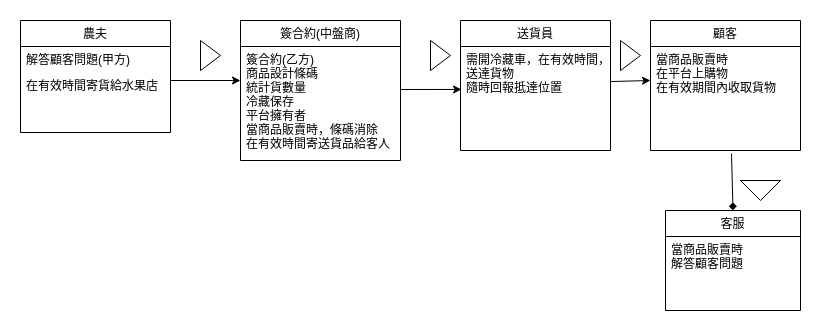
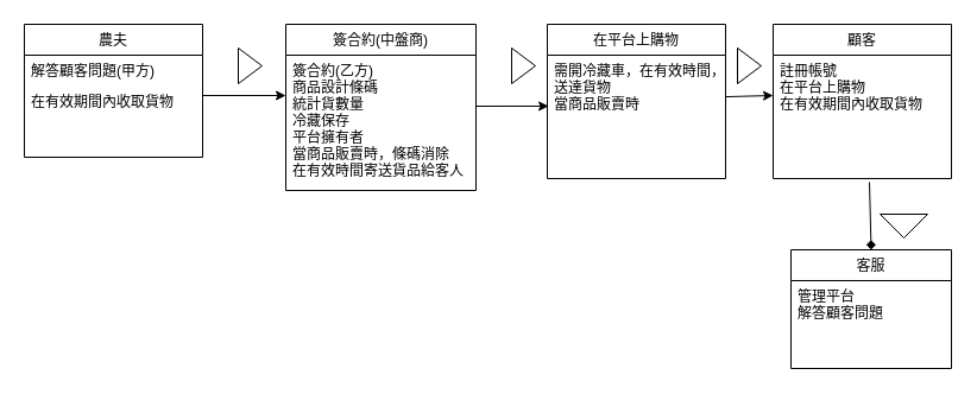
  <mxCell id="0" />
  <mxCell id="1" parent="0" />
  <mxCell id="2" value="農夫" style="swimlane;fontStyle=0;childLayout=stackLayout;horizontal=1;startSize=26;fillColor=none;horizontalStack=0;resizeParent=1;resizeParentMax=0;resizeLast=0;collapsible=1;marginBottom=0;" vertex="1" parent="1"><mxGeometry x="20" y="20" width="150" height="112" as="geometry" /></mxCell>
  <mxCell id="3" value="解答顧客問題(甲方)" style="text;strokeColor=none;fillColor=none;align=left;verticalAlign=top;spacingLeft=4;spacingRight=4;overflow=hidden;rotatable=0;points=[[0,0.5],[1,0.5]];portConstraint=eastwest;" vertex="1" parent="2"><mxGeometry y="26" width="150" height="26" as="geometry" /></mxCell>
- <mxCell id="4" value="在有效時間寄貨給水果店&#10;&#10;" style="text;strokeColor=none;fillColor=none;align=left;verticalAlign=top;spacingLeft=4;spacingRight=4;overflow=hidden;rotatable=0;points=[[0,0.5],[1,0.5]];portConstraint=eastwest;" vertex="1" parent="2"><mxGeometry y="52" width="150" height="60" as="geometry" /></mxCell>
+ <mxCell id="4" value="在有效期間內收取貨物&#10;&#10;" style="text;strokeColor=none;fillColor=none;align=left;verticalAlign=top;spacingLeft=4;spacingRight=4;overflow=hidden;rotatable=0;points=[[0,0.5],[1,0.5]];portConstraint=eastwest;" vertex="1" parent="2"><mxGeometry y="52" width="150" height="60" as="geometry" /></mxCell>
  <mxCell id="5" value="簽合約(中盤商)" style="swimlane;fontStyle=0;childLayout=stackLayout;horizontal=1;startSize=26;fillColor=none;horizontalStack=0;resizeParent=1;resizeParentMax=0;resizeLast=0;collapsible=1;marginBottom=0;" vertex="1" parent="1"><mxGeometry x="240" y="20" width="160" height="140" as="geometry" /></mxCell>
  <mxCell id="6" value="簽合約(乙方)&#10;商品設計條碼&#10;統計貨數量&#10;冷藏保存&#10;平台擁有者&#10;當商品販賣時，條碼消除&#10;在有效時間寄送貨品給客人" style="text;strokeColor=none;fillColor=none;align=left;verticalAlign=top;spacingLeft=4;spacingRight=4;overflow=hidden;rotatable=0;points=[[0,0.5],[1,0.5]];portConstraint=eastwest;" vertex="1" parent="5"><mxGeometry y="26" width="160" height="114" as="geometry" /></mxCell>
- <mxCell id="7" value="送貨員" style="swimlane;fontStyle=0;childLayout=stackLayout;horizontal=1;startSize=26;fillColor=none;horizontalStack=0;resizeParent=1;resizeParentMax=0;resizeLast=0;collapsible=1;marginBottom=0;" vertex="1" parent="1"><mxGeometry x="460" y="20" width="150" height="130" as="geometry" /></mxCell>
- <mxCell id="8" value="需開冷藏車，在有效時間，&#10;送達貨物&#10;隨時回報抵達位置" style="text;strokeColor=none;fillColor=none;align=left;verticalAlign=top;spacingLeft=4;spacingRight=4;overflow=hidden;rotatable=0;points=[[0,0.5],[1,0.5]];portConstraint=eastwest;" vertex="1" parent="7"><mxGeometry y="26" width="150" height="104" as="geometry" /></mxCell>
+ <mxCell id="7" value="在平台上購物" style="swimlane;fontStyle=0;childLayout=stackLayout;horizontal=1;startSize=26;fillColor=none;horizontalStack=0;resizeParent=1;resizeParentMax=0;resizeLast=0;collapsible=1;marginBottom=0;" vertex="1" parent="1"><mxGeometry x="460" y="20" width="150" height="130" as="geometry" /></mxCell>
+ <mxCell id="8" value="需開冷藏車，在有效時間，&#10;送達貨物&#10;當商品販賣時" style="text;strokeColor=none;fillColor=none;align=left;verticalAlign=top;spacingLeft=4;spacingRight=4;overflow=hidden;rotatable=0;points=[[0,0.5],[1,0.5]];portConstraint=eastwest;" vertex="1" parent="7"><mxGeometry y="26" width="150" height="104" as="geometry" /></mxCell>
  <mxCell id="9" value="顧客" style="swimlane;fontStyle=0;childLayout=stackLayout;horizontal=1;startSize=26;fillColor=none;horizontalStack=0;resizeParent=1;resizeParentMax=0;resizeLast=0;collapsible=1;marginBottom=0;" vertex="1" parent="1"><mxGeometry x="650" y="20" width="150" height="130" as="geometry" /></mxCell>
- <mxCell id="10" value="當商品販賣時&#10;在平台上購物&#10;在有效期間內收取貨物" style="text;strokeColor=none;fillColor=none;align=left;verticalAlign=top;spacingLeft=4;spacingRight=4;overflow=hidden;rotatable=0;points=[[0,0.5],[1,0.5]];portConstraint=eastwest;" vertex="1" parent="9"><mxGeometry y="26" width="150" height="104" as="geometry" /></mxCell>
+ <mxCell id="10" value="註冊帳號&#10;在平台上購物&#10;在有效期間內收取貨物" style="text;strokeColor=none;fillColor=none;align=left;verticalAlign=top;spacingLeft=4;spacingRight=4;overflow=hidden;rotatable=0;points=[[0,0.5],[1,0.5]];portConstraint=eastwest;" vertex="1" parent="9"><mxGeometry y="26" width="150" height="104" as="geometry" /></mxCell>
  <mxCell id="11" value="客服" style="swimlane;fontStyle=0;childLayout=stackLayout;horizontal=1;startSize=26;fillColor=none;horizontalStack=0;resizeParent=1;resizeParentMax=0;resizeLast=0;collapsible=1;marginBottom=0;" vertex="1" parent="1"><mxGeometry x="665" y="210" width="135" height="100" as="geometry" /></mxCell>
- <mxCell id="12" value="當商品販賣時&#10;解答顧客問題&#10;" style="text;strokeColor=none;fillColor=none;align=left;verticalAlign=top;spacingLeft=4;spacingRight=4;overflow=hidden;rotatable=0;points=[[0,0.5],[1,0.5]];portConstraint=eastwest;" vertex="1" parent="11"><mxGeometry y="26" width="135" height="74" as="geometry" /></mxCell>
+ <mxCell id="12" value="管理平台&#10;解答顧客問題&#10;" style="text;strokeColor=none;fillColor=none;align=left;verticalAlign=top;spacingLeft=4;spacingRight=4;overflow=hidden;rotatable=0;points=[[0,0.5],[1,0.5]];portConstraint=eastwest;" vertex="1" parent="11"><mxGeometry y="26" width="135" height="74" as="geometry" /></mxCell>
  <mxCell id="13" value="" style="endArrow=classic;html=1;" edge="1" parent="1"><mxGeometry width="50" height="50" relative="1" as="geometry"><mxPoint x="170" y="80" as="sourcePoint" /><mxPoint x="240" y="80" as="targetPoint" /></mxGeometry></mxCell>
  <mxCell id="14" value="" style="endArrow=classic;html=1;entryX=0.007;entryY=0.413;entryDx=0;entryDy=0;entryPerimeter=0;" edge="1" parent="1" target="8"><mxGeometry width="50" height="50" relative="1" as="geometry"><mxPoint x="400" y="89" as="sourcePoint" /><mxPoint x="454" y="40" as="targetPoint" /></mxGeometry></mxCell>
  <mxCell id="15" value="" style="endArrow=classic;html=1;exitX=1;exitY=0.337;exitDx=0;exitDy=0;exitPerimeter=0;" edge="1" parent="1" source="8"><mxGeometry width="50" height="50" relative="1" as="geometry"><mxPoint x="603.95" y="84.55" as="sourcePoint" /><mxPoint x="650" y="80" as="targetPoint" /></mxGeometry></mxCell>
  <mxCell id="16" value="" style="endArrow=diamond;html=1;entryX=0.5;entryY=0;entryDx=0;entryDy=0;exitX=0.54;exitY=1.029;exitDx=0;exitDy=0;exitPerimeter=0;" edge="1" parent="1" source="10" target="11"><mxGeometry width="50" height="50" relative="1" as="geometry"><mxPoint x="740" y="151" as="sourcePoint" /><mxPoint x="763.02" y="160.002" as="targetPoint" /></mxGeometry></mxCell>
  <mxCell id="17" value="" style="triangle;whiteSpace=wrap;html=1;" vertex="1" parent="1"><mxGeometry x="200" y="40" width="20" height="30" as="geometry" /></mxCell>
  <mxCell id="18" value="" style="triangle;whiteSpace=wrap;html=1;" vertex="1" parent="1"><mxGeometry x="430" y="40" width="20" height="30" as="geometry" /></mxCell>
  <mxCell id="19" value="" style="triangle;whiteSpace=wrap;html=1;" vertex="1" parent="1"><mxGeometry x="620" y="40" width="20" height="30" as="geometry" /></mxCell>
  <mxCell id="20" value="" style="triangle;whiteSpace=wrap;html=1;direction=south;" vertex="1" parent="1"><mxGeometry x="740" y="180" width="40" height="20" as="geometry" /></mxCell>
